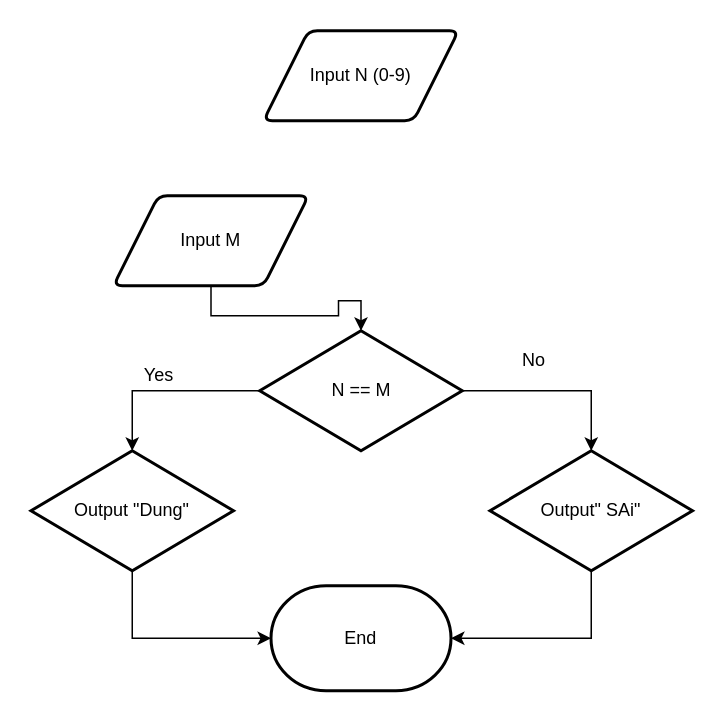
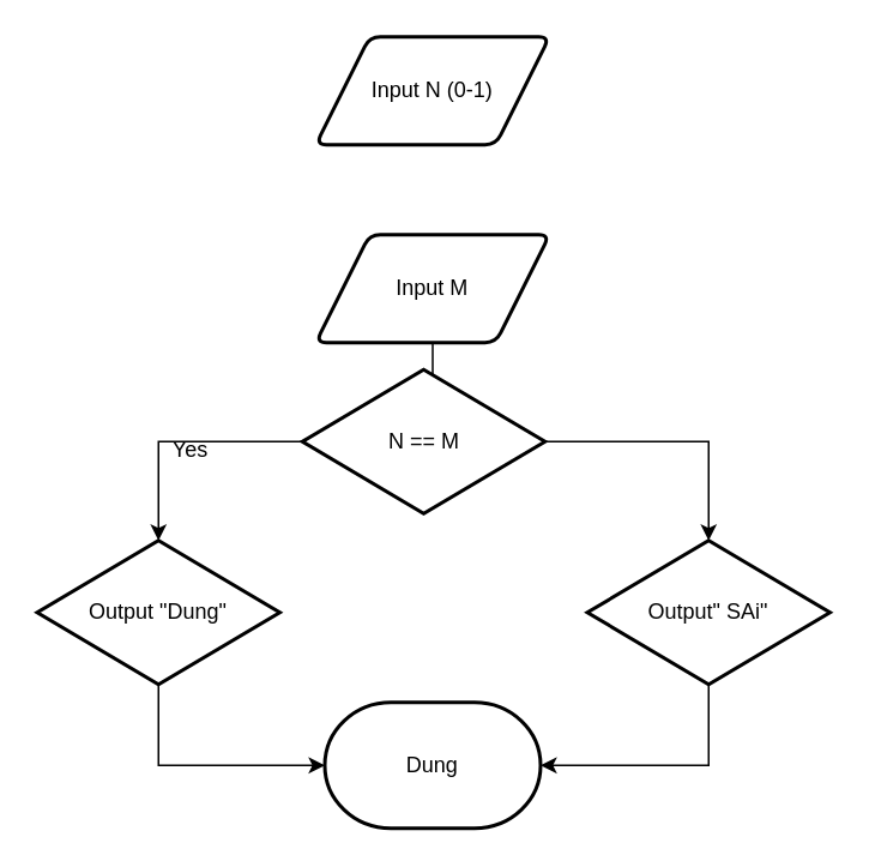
  <mxCell id="0" />
  <mxCell id="1" parent="0" />
- <mxCell id="2" value="End" style="strokeWidth=2;html=1;shape=mxgraph.flowchart.terminator;whiteSpace=wrap;" vertex="1" parent="1"><mxGeometry x="180" y="390" width="120" height="70" as="geometry" /></mxCell>
- <mxCell id="3" value="Input N (0-9)" style="shape=parallelogram;html=1;strokeWidth=2;perimeter=parallelogramPerimeter;whiteSpace=wrap;rounded=1;arcSize=12;size=0.23;" vertex="1" parent="1"><mxGeometry x="175" y="20" width="130" height="60" as="geometry" /></mxCell>
+ <mxCell id="2" value="Dung" style="strokeWidth=2;html=1;shape=mxgraph.flowchart.terminator;whiteSpace=wrap;" vertex="1" parent="1"><mxGeometry x="180" y="390" width="120" height="70" as="geometry" /></mxCell>
+ <mxCell id="3" value="Input N (0-1)" style="shape=parallelogram;html=1;strokeWidth=2;perimeter=parallelogramPerimeter;whiteSpace=wrap;rounded=1;arcSize=12;size=0.23;" vertex="1" parent="1"><mxGeometry x="175" y="20" width="130" height="60" as="geometry" /></mxCell>
  <mxCell id="4" value="" style="edgeStyle=orthogonalEdgeStyle;rounded=0;orthogonalLoop=1;jettySize=auto;html=1;" edge="1" parent="1" source="5" target="8"><mxGeometry relative="1" as="geometry" /></mxCell>
- <mxCell id="5" value="Input M" style="shape=parallelogram;html=1;strokeWidth=2;perimeter=parallelogramPerimeter;whiteSpace=wrap;rounded=1;arcSize=12;size=0.23;" vertex="1" parent="1"><mxGeometry x="75" y="130" width="130" height="60" as="geometry" /></mxCell>
+ <mxCell id="5" value="Input M" style="shape=parallelogram;html=1;strokeWidth=2;perimeter=parallelogramPerimeter;whiteSpace=wrap;rounded=1;arcSize=12;size=0.23;" vertex="1" parent="1"><mxGeometry x="175" y="130" width="130" height="60" as="geometry" /></mxCell>
  <mxCell id="6" style="edgeStyle=orthogonalEdgeStyle;rounded=0;orthogonalLoop=1;jettySize=auto;html=1;entryX=0.5;entryY=0;entryDx=0;entryDy=0;entryPerimeter=0;" edge="1" parent="1" source="8" target="10"><mxGeometry relative="1" as="geometry" /></mxCell>
  <mxCell id="7" style="edgeStyle=orthogonalEdgeStyle;rounded=0;orthogonalLoop=1;jettySize=auto;html=1;entryX=0.5;entryY=0;entryDx=0;entryDy=0;entryPerimeter=0;" edge="1" parent="1" source="8" target="12"><mxGeometry relative="1" as="geometry" /></mxCell>
- <mxCell id="8" value="N == M" style="strokeWidth=2;html=1;shape=mxgraph.flowchart.decision;whiteSpace=wrap;" vertex="1" parent="1"><mxGeometry x="172.5" y="220" width="135" height="80" as="geometry" /></mxCell>
+ <mxCell id="8" value="N == M" style="strokeWidth=2;html=1;shape=mxgraph.flowchart.decision;whiteSpace=wrap;" vertex="1" parent="1"><mxGeometry x="167.5" y="205" width="135" height="80" as="geometry" /></mxCell>
  <mxCell id="9" style="edgeStyle=orthogonalEdgeStyle;rounded=0;orthogonalLoop=1;jettySize=auto;html=1;entryX=0;entryY=0.5;entryDx=0;entryDy=0;entryPerimeter=0;exitX=0.5;exitY=1;exitDx=0;exitDy=0;exitPerimeter=0;" edge="1" parent="1" source="10" target="2"><mxGeometry relative="1" as="geometry" /></mxCell>
  <mxCell id="10" value="Output &quot;Dung&quot;" style="strokeWidth=2;html=1;shape=mxgraph.flowchart.decision;whiteSpace=wrap;" vertex="1" parent="1"><mxGeometry x="20" y="300" width="135" height="80" as="geometry" /></mxCell>
  <mxCell id="11" style="edgeStyle=orthogonalEdgeStyle;rounded=0;orthogonalLoop=1;jettySize=auto;html=1;entryX=1;entryY=0.5;entryDx=0;entryDy=0;entryPerimeter=0;exitX=0.5;exitY=1;exitDx=0;exitDy=0;exitPerimeter=0;" edge="1" parent="1" source="12" target="2"><mxGeometry relative="1" as="geometry"><mxPoint x="394" y="410" as="sourcePoint" /></mxGeometry></mxCell>
  <mxCell id="12" value="Output&quot; SAi&quot;" style="strokeWidth=2;html=1;shape=mxgraph.flowchart.decision;whiteSpace=wrap;" vertex="1" parent="1"><mxGeometry x="326" y="300" width="135" height="80" as="geometry" /></mxCell>
  <mxCell id="13" value="Yes" style="text;html=1;align=center;verticalAlign=middle;resizable=0;points=[];autosize=1;" vertex="1" parent="1"><mxGeometry x="90" y="240" width="30" height="20" as="geometry" /></mxCell>
- <mxCell id="14" value="No" style="text;html=1;align=center;verticalAlign=middle;resizable=0;points=[];autosize=1;" vertex="1" parent="1"><mxGeometry x="340" y="230" width="30" height="20" as="geometry" /></mxCell>
